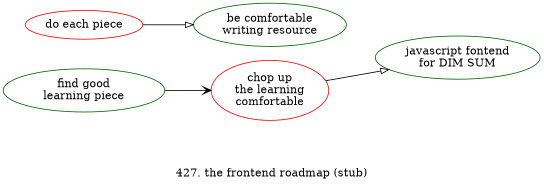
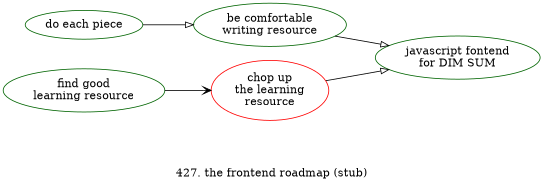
  digraph {
    label="\n427. the frontend roadmap (stub)"
    rankdir=LR
    node [color=darkgreen]
    edge [arrowhead=onormal]
    n1 [label="javascript fontend\nfor DIM SUM"]
    n2 [label="be comfortable\nwriting resource"]
-   n3 [color=red label="do each piece"]
-   n4 [color=red label="chop up\nthe learning\ncomfortable"]
-   n5 [label="find good\nlearning piece"]
+   n3 [label="do each piece"]
+   n4 [color=red label="chop up\nthe learning\nresource"]
+   n5 [label="find good\nlearning resource"]
+   n2 -> n1
    n3 -> n2
    n4 -> n1
    n5 -> n4 [arrowhead=vee]
  }
